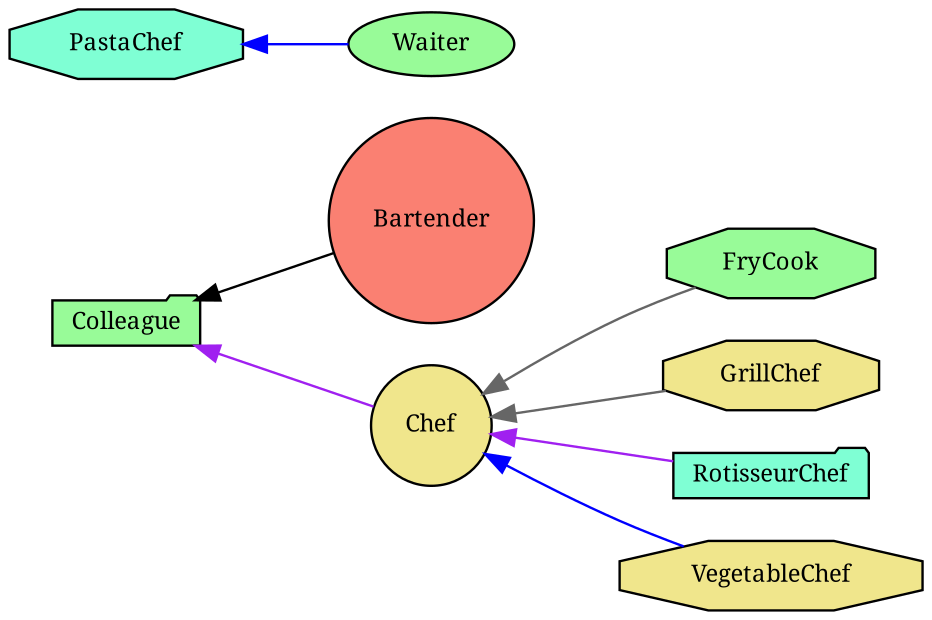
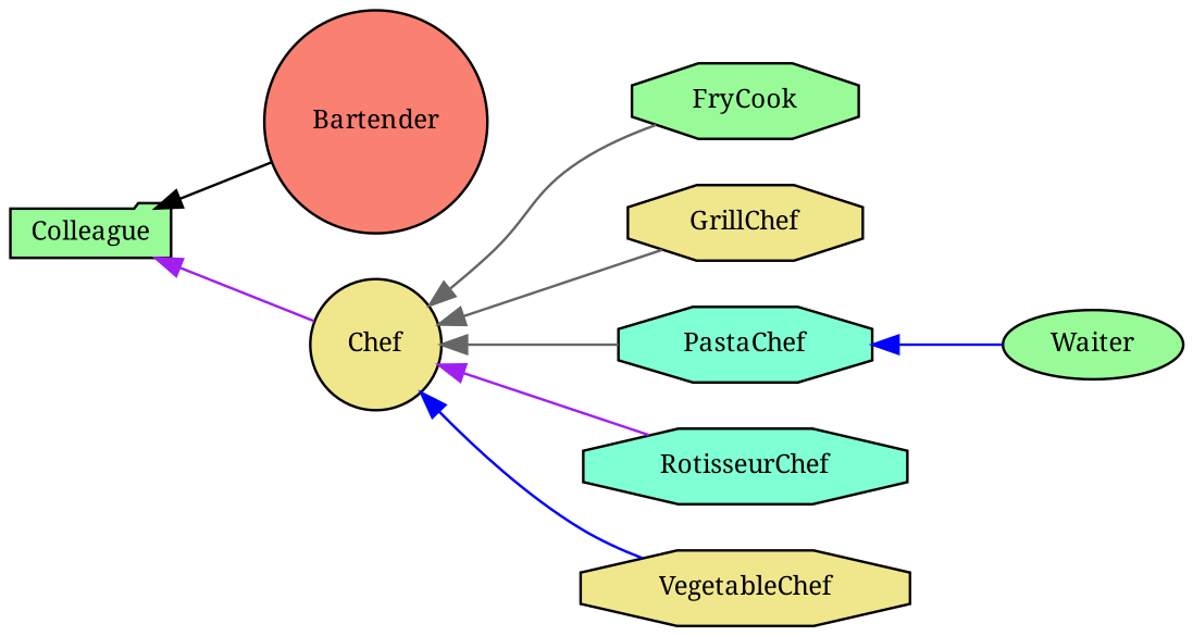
  digraph {
    fontname="Noto Serif"
    rankdir=LR
    node [color=black fillcolor=palegreen fontname="Noto Serif" fontsize=10 shape=octagon style=filled]
    edge [color=gray40 dir=back fontname="Noto Serif" fontsize=10 labelfontname=Helvetica labelfontsize=10 style=solid]
    n1 [fontcolor=black height=0.2 label=Colleague shape=folder width=0.4]
    n2 [fillcolor=salmon height=0.2 label=Bartender shape=circle width=0.4]
    n3 [fillcolor=khaki height=0.2 label=Chef shape=circle width=0.4]
    n4 [height=0.2 label=FryCook width=0.4]
    n5 [fillcolor=khaki height=0.2 label=GrillChef width=0.4]
    n6 [fillcolor=aquamarine height=0.2 label=PastaChef width=0.4]
-   n7 [fillcolor=aquamarine height=0.2 label=RotisseurChef shape=folder width=0.4]
+   n7 [fillcolor=aquamarine height=0.2 label=RotisseurChef width=0.4]
    n8 [fillcolor=khaki height=0.2 label=VegetableChef width=0.4]
    n9 [height=0.2 label=Waiter shape=ellipse width=0.4]
    n1 -> n2 [color=black]
    n1 -> n3 [color=purple]
    n3 -> n4
    n3 -> n5
+   n3 -> n6
    n3 -> n7 [color=purple]
    n3 -> n8 [color=blue]
    n6 -> n9 [color=blue]
  }
